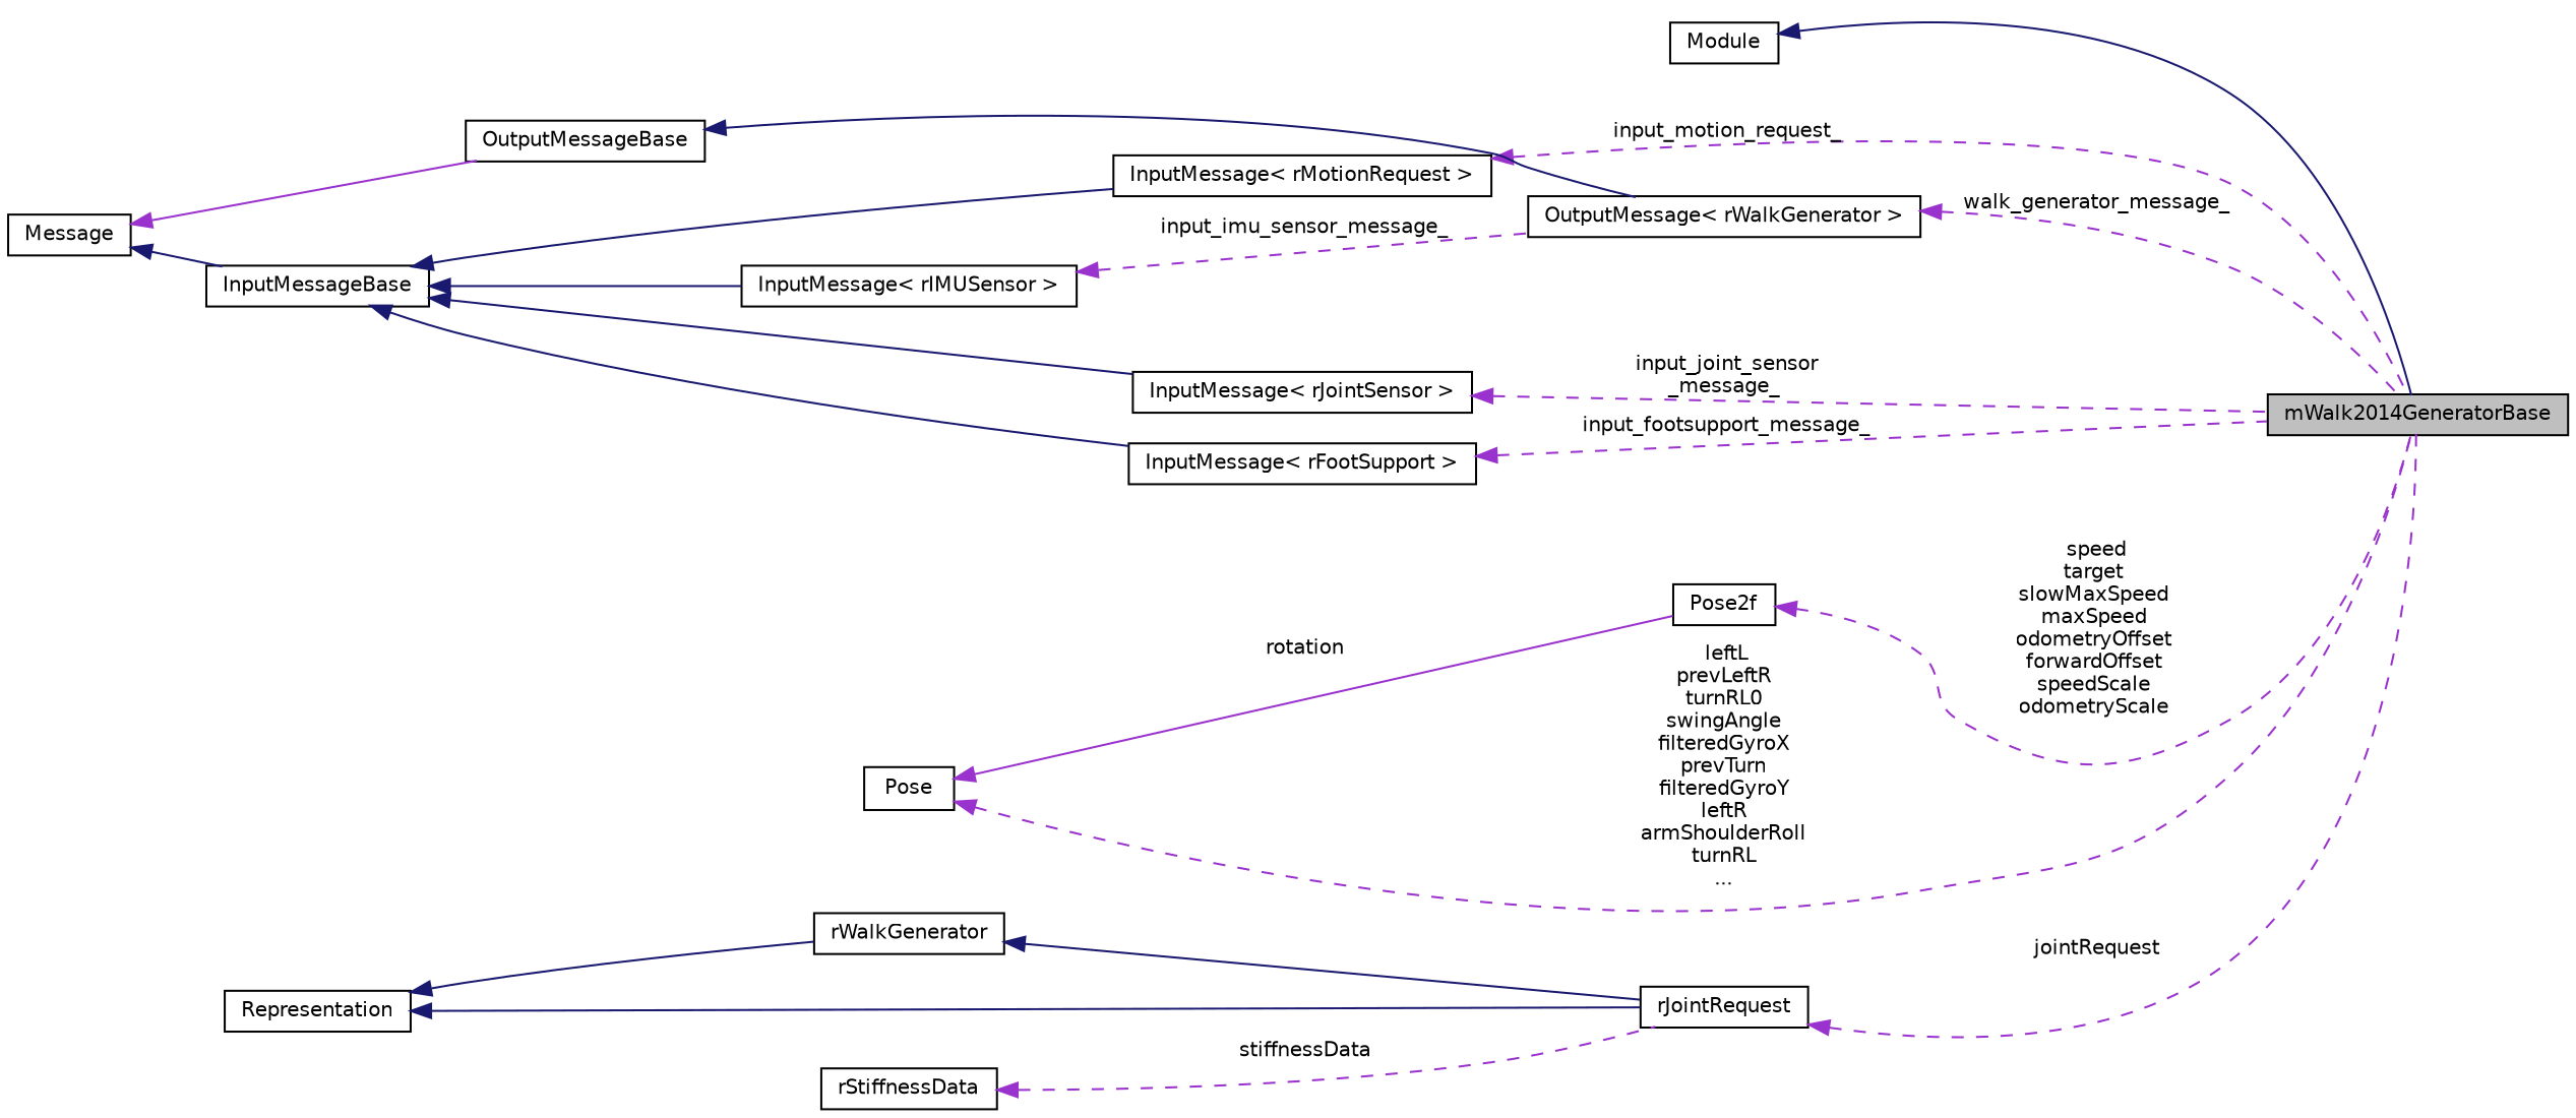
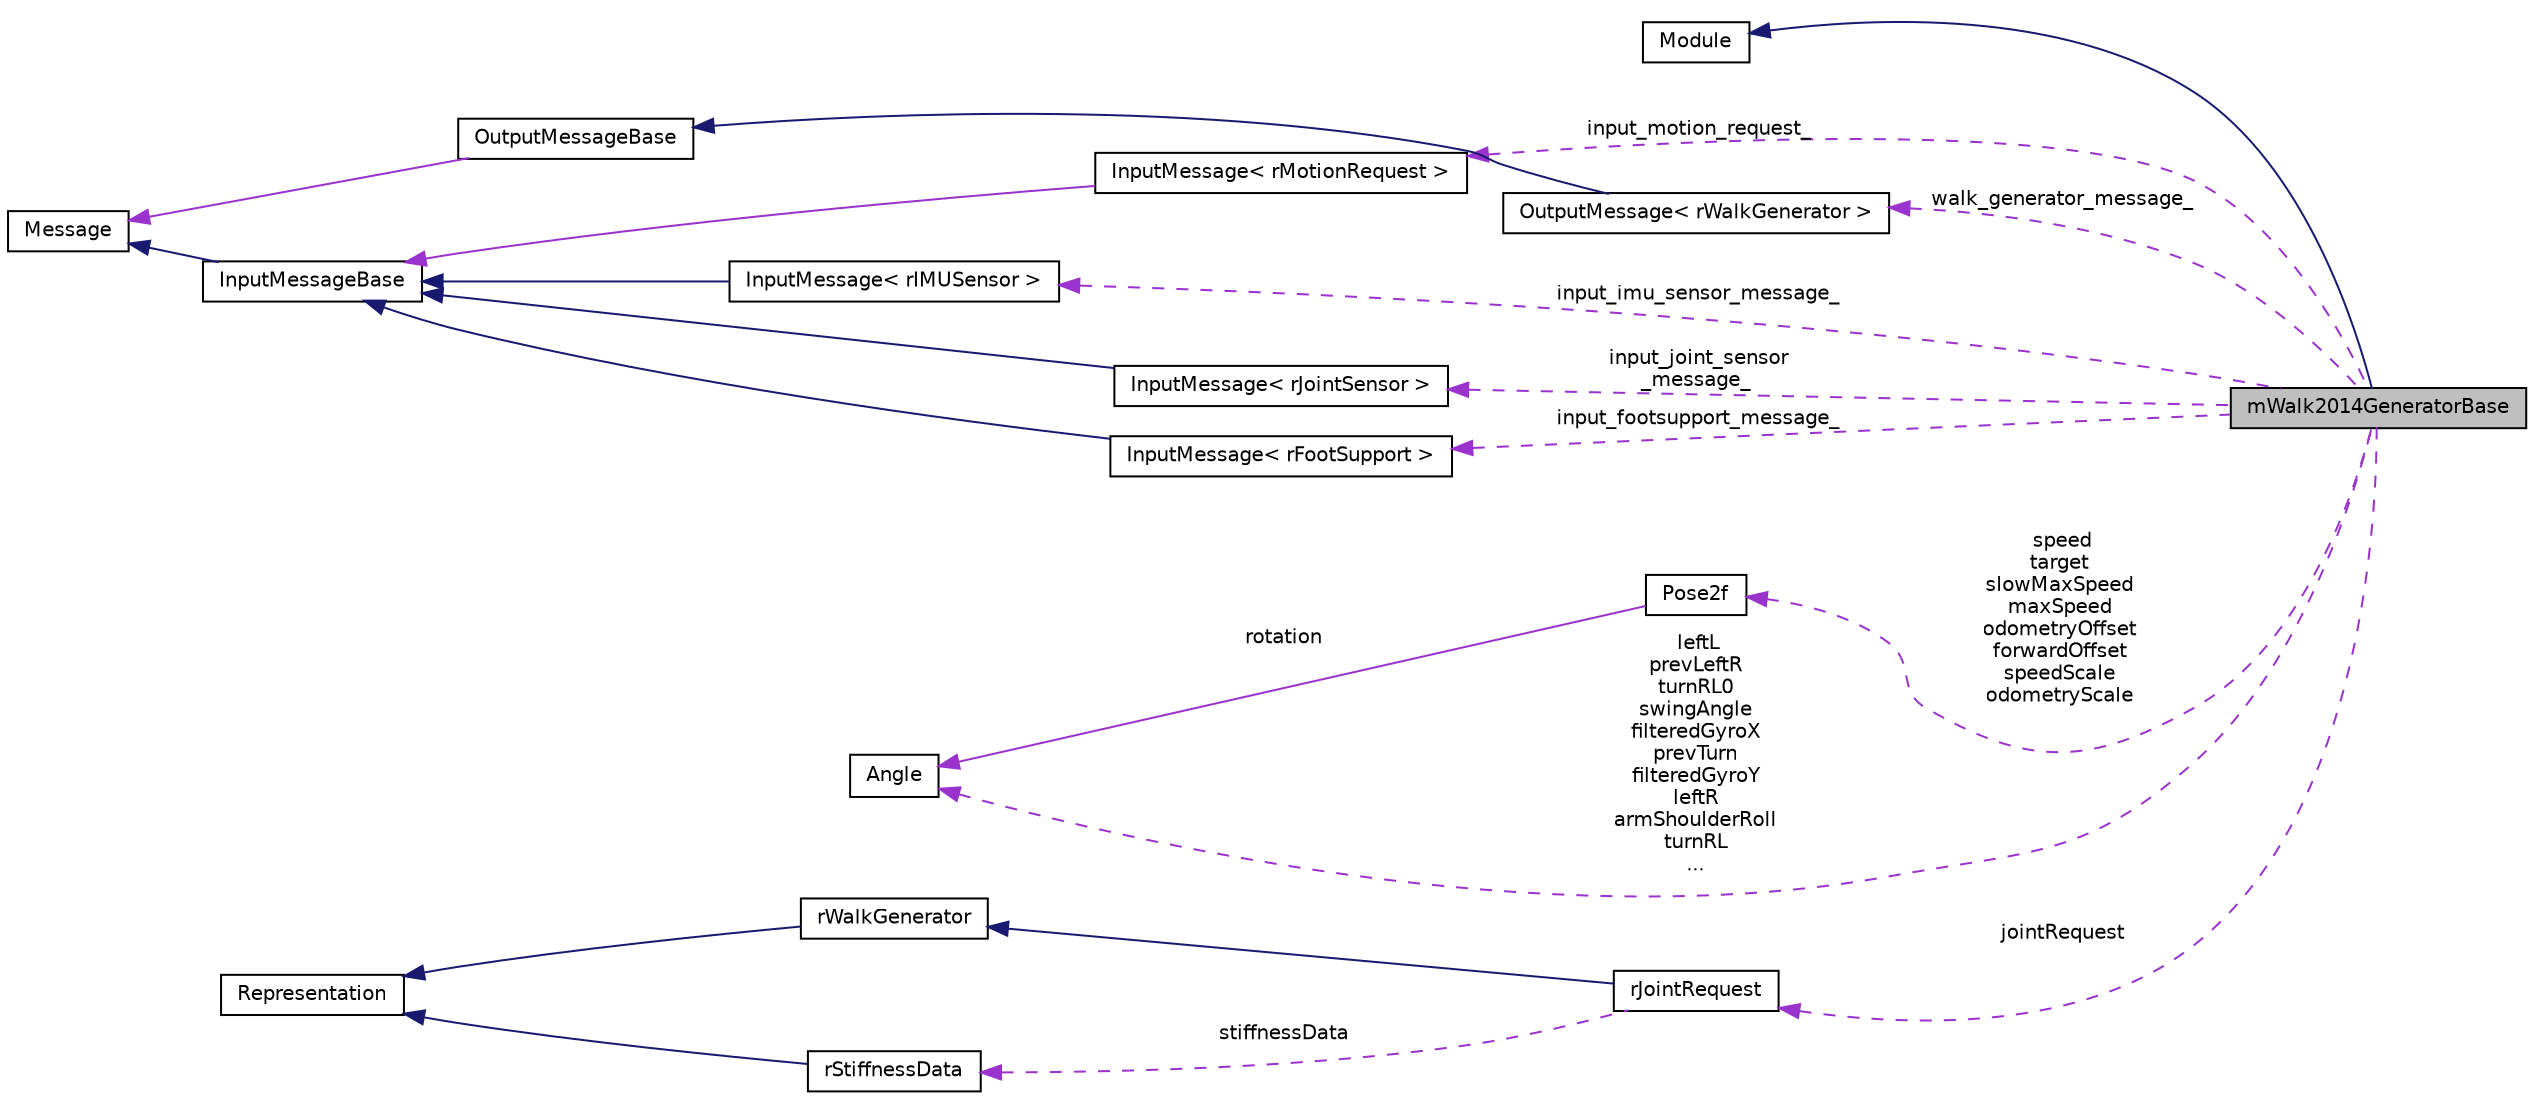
  digraph {
    rankdir=LR
    node [color=black fillcolor=white fontname=Helvetica fontsize=10 shape=record style=filled]
    edge [color=darkorchid3 dir=back fontname=Helvetica fontsize=10 labelfontname=Helvetica labelfontsize=10 style=solid]
    n1 [fillcolor=grey75 fontcolor=black height=0.2 label=mWalk2014GeneratorBase width=0.4]
    n2 [height=0.2 label=Module width=0.4]
    n3 [height=0.2 label="InputMessage\< rMotionRequest \>" width=0.4]
    n4 [height=0.2 label=InputMessageBase width=0.4]
    n5 [height=0.2 label="InputMessage\< rIMUSensor \>" width=0.4]
    n6 [height=0.2 label="InputMessage\< rJointSensor \>" width=0.4]
    n7 [height=0.2 label="InputMessage\< rFootSupport \>" width=0.4]
    n8 [height=0.2 label=Message width=0.4]
    n9 [height=0.2 label=OutputMessageBase width=0.4]
    n10 [height=0.2 label="OutputMessage\< rWalkGenerator \>" width=0.4]
-   n11 [height=0.2 label=Pose width=0.4]
+   n11 [height=0.2 label=Angle width=0.4]
    n12 [height=0.2 label=Pose2f width=0.4]
    n13 [height=0.2 label=rJointRequest width=0.4]
    n14 [height=0.2 label=rWalkGenerator width=0.4]
    n15 [height=0.2 label=Representation width=0.4]
    n16 [height=0.2 label=rStiffnessData width=0.4]
    n2 -> n1 [color=midnightblue]
    n3 -> n1 [label=" input_motion_request_" style=dashed]
-   n4 -> n3 [color=midnightblue]
+   n4 -> n3
    n4 -> n5 [color=midnightblue]
    n4 -> n6 [color=midnightblue]
    n4 -> n7 [color=midnightblue]
-   n5 -> n10 [label=" input_imu_sensor_message_" style=dashed]
+   n5 -> n1 [label=" input_imu_sensor_message_" style=dashed]
    n6 -> n1 [label=" input_joint_sensor\l_message_" style=dashed]
    n7 -> n1 [label=" input_footsupport_message_" style=dashed]
    n8 -> n4 [color=midnightblue]
    n8 -> n9
    n9 -> n10 [color=midnightblue]
    n10 -> n1 [label=" walk_generator_message_" style=dashed]
    n11 -> n1 [label=" leftL\nprevLeftR\nturnRL0\nswingAngle\nfilteredGyroX\nprevTurn\nfilteredGyroY\nleftR\narmShoulderRoll\nturnRL\n..." style=dashed]
    n11 -> n12 [label=" rotation"]
    n12 -> n1 [label=" speed\ntarget\nslowMaxSpeed\nmaxSpeed\nodometryOffset\nforwardOffset\nspeedScale\nodometryScale" style=dashed]
    n13 -> n1 [label=" jointRequest" style=dashed]
    n14 -> n13 [color=midnightblue]
    n15 -> n14 [color=midnightblue]
-   n15 -> n13 [color=midnightblue]
+   n15 -> n16 [color=midnightblue]
    n16 -> n13 [label=" stiffnessData" style=dashed]
  }
